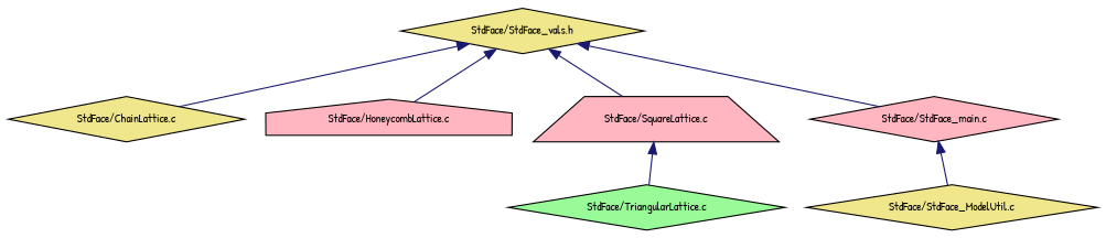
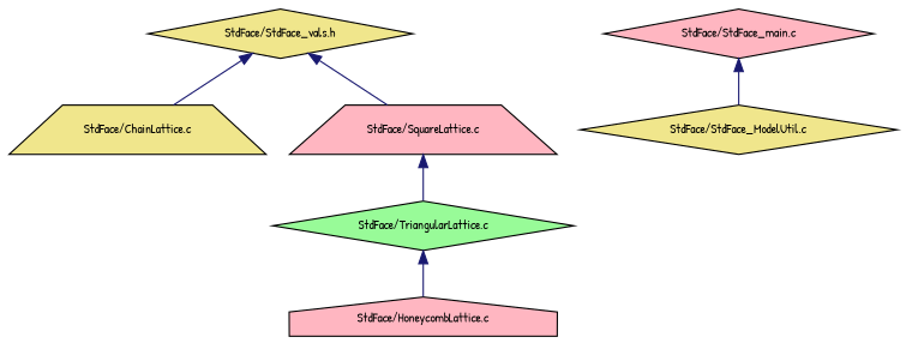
  digraph {
    fontname="Patrick Hand"
    node [color=black fillcolor=khaki fontname="Patrick Hand" fontsize=10 shape=diamond style=filled]
    edge [color=midnightblue dir=back fontname="Patrick Hand" fontsize=10 labelfontname=Helvetica labelfontsize=10 style=solid]
    n1 [fontcolor=black height=0.2 label="StdFace/StdFace_vals.h" width=0.4]
-   n2 [height=0.2 label="StdFace/ChainLattice.c" width=0.4]
+   n2 [height=0.2 label="StdFace/ChainLattice.c" shape=trapezium width=0.4]
    n3 [fillcolor=lightpink height=0.2 label="StdFace/HoneycombLattice.c" shape=house width=0.4]
    n4 [fillcolor=lightpink height=0.2 label="StdFace/SquareLattice.c" shape=trapezium width=0.4]
    n5 [fillcolor=lightpink height=0.2 label="StdFace/StdFace_main.c" width=0.4]
    n6 [fillcolor=palegreen height=0.2 label="StdFace/TriangularLattice.c" width=0.4]
    n7 [height=0.2 label="StdFace/StdFace_ModelUtil.c" width=0.4]
    n1 -> n2
-   n1 -> n3
+   n6 -> n3
    n1 -> n4
-   n1 -> n5
    n4 -> n6
    n5 -> n7
  }
